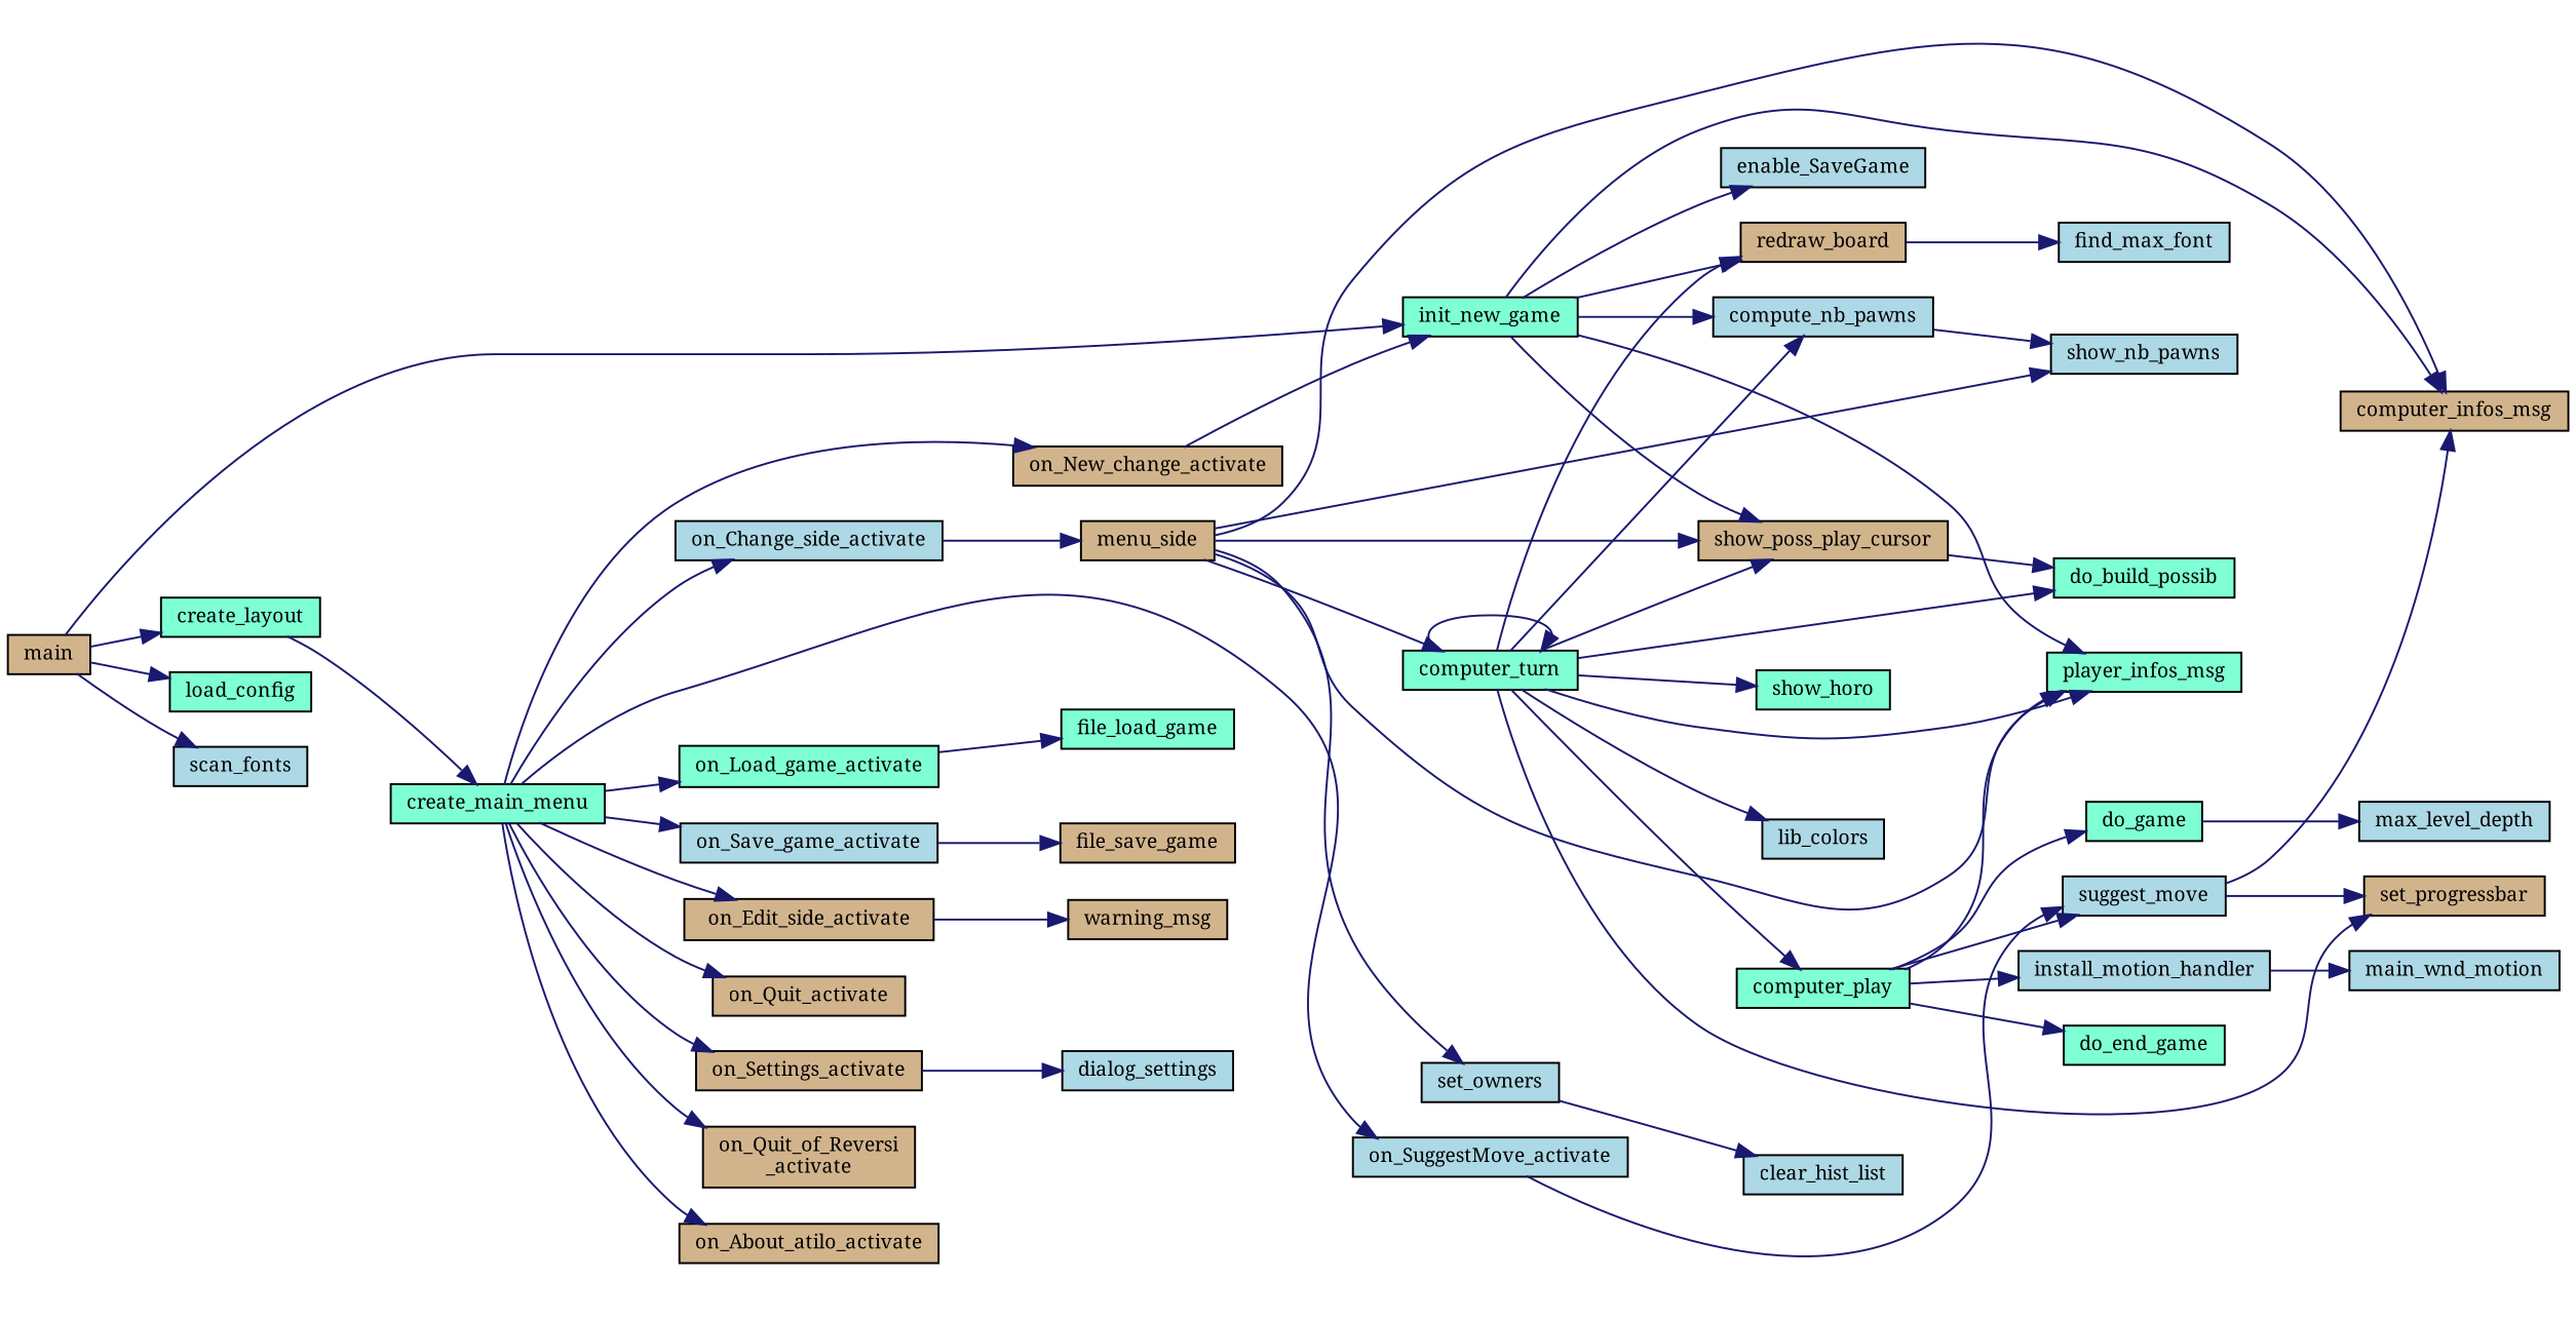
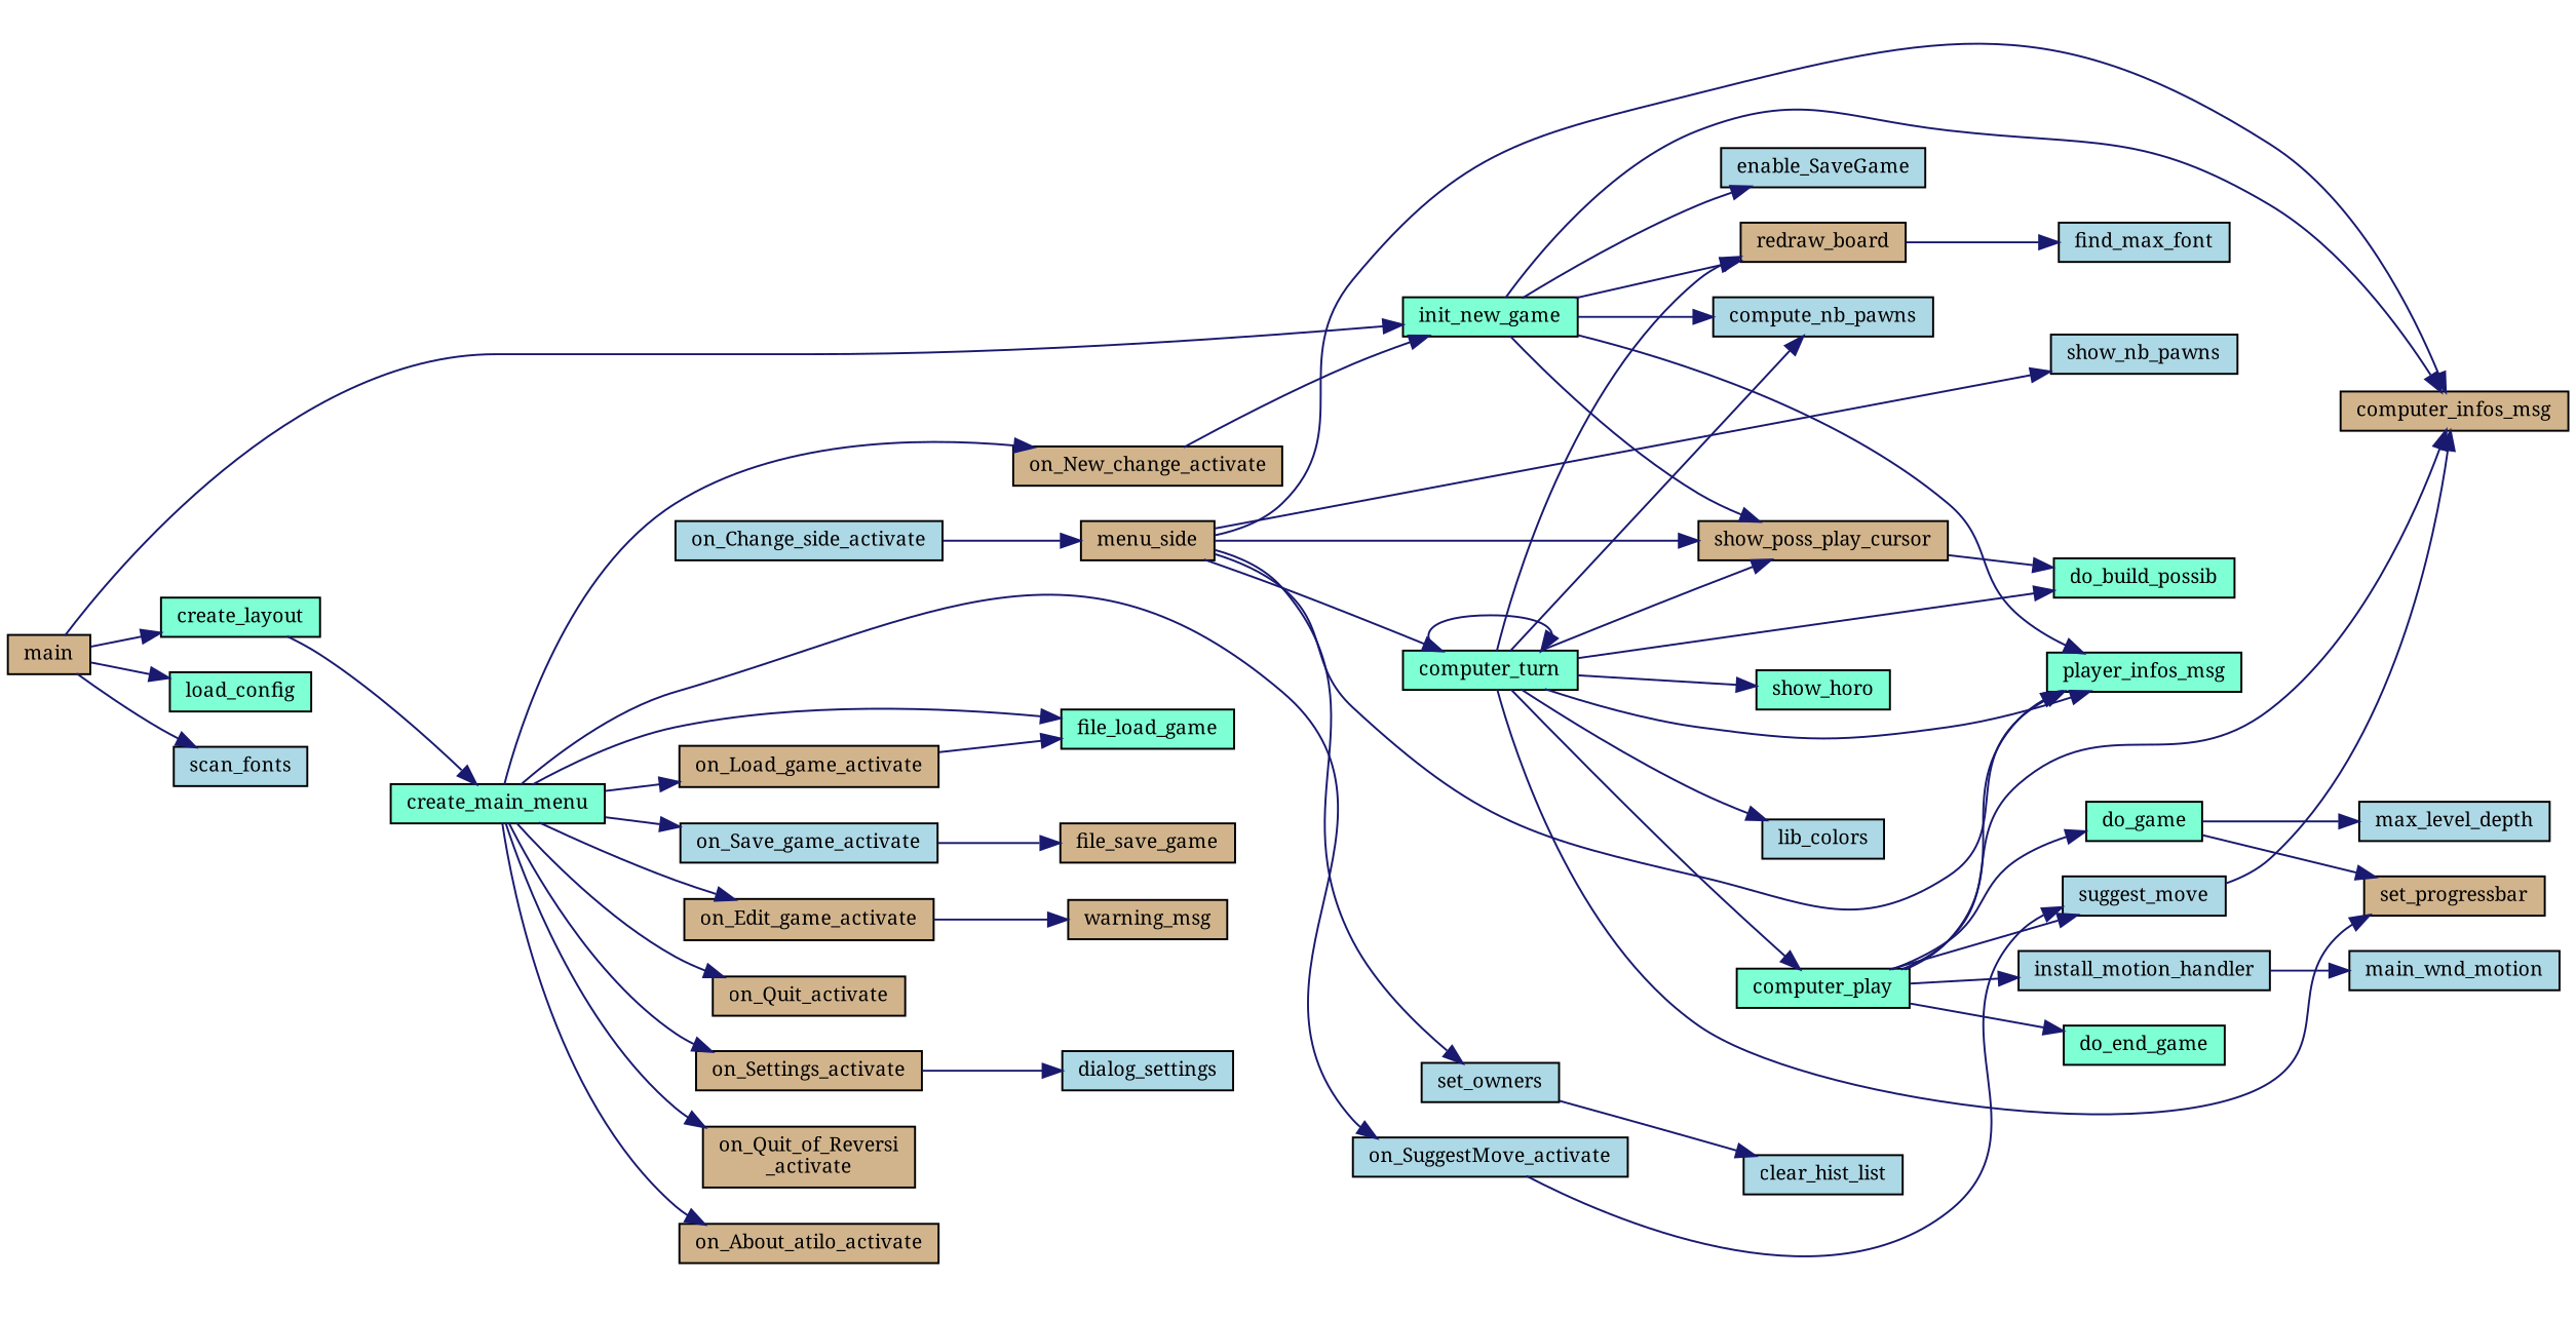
  digraph {
    fontname="Noto Serif"
    rankdir=LR
    node [color=black fillcolor=lightblue fontname="Noto Serif" fontsize=10 shape=record style=filled]
    edge [color=midnightblue fontname="Noto Serif" fontsize=10 labelfontname=Helvetica labelfontsize=10 style=solid]
    n1 [fillcolor=tan fontcolor=black height=0.2 label=main width=0.4]
    n2 [fillcolor=aquamarine height=0.2 label=create_layout width=0.4]
    n3 [fillcolor=aquamarine height=0.2 label=init_new_game width=0.4]
    n4 [fillcolor=aquamarine height=0.2 label=load_config width=0.4]
    n5 [height=0.2 label=scan_fonts width=0.4]
    n6 [fillcolor=aquamarine height=0.2 label=create_main_menu width=0.4]
    n7 [height=0.2 label=compute_nb_pawns width=0.4]
    n8 [fillcolor=tan height=0.2 label=computer_infos_msg width=0.4]
    n9 [height=0.2 label=enable_SaveGame width=0.4]
    n10 [fillcolor=aquamarine height=0.2 label=player_infos_msg width=0.4]
    n11 [fillcolor=tan height=0.2 label=redraw_board width=0.4]
    n12 [fillcolor=tan height=0.2 label=show_poss_play_cursor width=0.4]
    n13 [fillcolor=tan height=0.2 label=on_New_change_activate width=0.4]
    n14 [height=0.2 label=on_Save_game_activate width=0.4]
-   n15 [fillcolor=aquamarine height=0.2 label=on_Load_game_activate width=0.4]
-   n16 [fillcolor=tan height=0.2 label=on_Edit_side_activate width=0.4]
+   n15 [fillcolor=tan height=0.2 label=on_Load_game_activate width=0.4]
+   n16 [fillcolor=tan height=0.2 label=on_Edit_game_activate width=0.4]
    n17 [fillcolor=tan height=0.2 label=on_Quit_activate width=0.4]
    n18 [height=0.2 label=on_Change_side_activate width=0.4]
    n19 [height=0.2 label=on_SuggestMove_activate width=0.4]
    n20 [fillcolor=tan height=0.2 label=on_Settings_activate width=0.4]
    n21 [fillcolor=tan height=0.2 label="on_Quit_of_Reversi\l_activate" width=0.4]
    n22 [fillcolor=tan height=0.2 label=on_About_atilo_activate width=0.4]
    n23 [fillcolor=tan height=0.2 label=file_save_game width=0.4]
    n24 [fillcolor=aquamarine height=0.2 label=file_load_game width=0.4]
    n25 [fillcolor=tan height=0.2 label=warning_msg width=0.4]
    n26 [fillcolor=tan height=0.2 label=menu_side width=0.4]
    n27 [height=0.2 label=suggest_move width=0.4]
    n28 [height=0.2 label=dialog_settings width=0.4]
    n29 [height=0.2 label=clear_hist_list width=0.4]
    n30 [height=0.2 label=show_nb_pawns width=0.4]
    n31 [height=0.2 label=find_max_font width=0.4]
    n32 [fillcolor=aquamarine height=0.2 label=show_horo width=0.4]
    n33 [fillcolor=aquamarine height=0.2 label=do_build_possib width=0.4]
    n34 [height=0.2 label=set_owners width=0.4]
    n35 [fillcolor=aquamarine height=0.2 label=computer_turn width=0.4]
    n36 [fillcolor=aquamarine height=0.2 label=computer_play width=0.4]
    n37 [fillcolor=tan height=0.2 label=set_progressbar width=0.4]
    n38 [height=0.2 label=lib_colors width=0.4]
    n39 [height=0.2 label=install_motion_handler width=0.4]
    n40 [fillcolor=aquamarine height=0.2 label=do_end_game width=0.4]
    n41 [fillcolor=aquamarine height=0.2 label=do_game width=0.4]
    n42 [height=0.2 label=main_wnd_motion width=0.4]
    n43 [height=0.2 label=max_level_depth width=0.4]
    n1 -> n2
    n1 -> n3
    n1 -> n4
    n1 -> n5
    n2 -> n6
    n3 -> n7
    n3 -> n8
    n3 -> n9
    n3 -> n10
    n3 -> n11
    n3 -> n12
    n6 -> n13
    n6 -> n14
    n6 -> n15
    n6 -> n16
    n6 -> n17
-   n6 -> n18
+   n6 -> n24
    n6 -> n19
    n6 -> n20
    n6 -> n21
    n6 -> n22
-   n7 -> n30
    n11 -> n31
    n12 -> n33
    n13 -> n3
    n14 -> n23
    n15 -> n24
    n16 -> n25
    n18 -> n26
    n19 -> n27
    n20 -> n28
    n26 -> n8
    n26 -> n10
    n26 -> n12
    n26 -> n30
    n26 -> n34
    n26 -> n35
    n27 -> n8
-   n27 -> n37
+   n41 -> n37
    n34 -> n29
    n35 -> n7
    n35 -> n10
    n35 -> n11
    n35 -> n12
    n35 -> n32
    n35 -> n33
    n35 -> n35
    n35 -> n36
    n35 -> n37
    n35 -> n38
+   n36 -> n8
    n36 -> n10
    n36 -> n27
    n36 -> n39
    n36 -> n40
    n36 -> n41
    n39 -> n42
    n41 -> n43
  }
